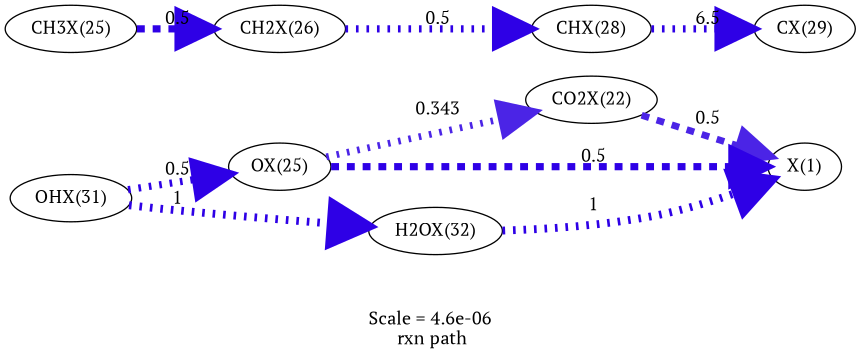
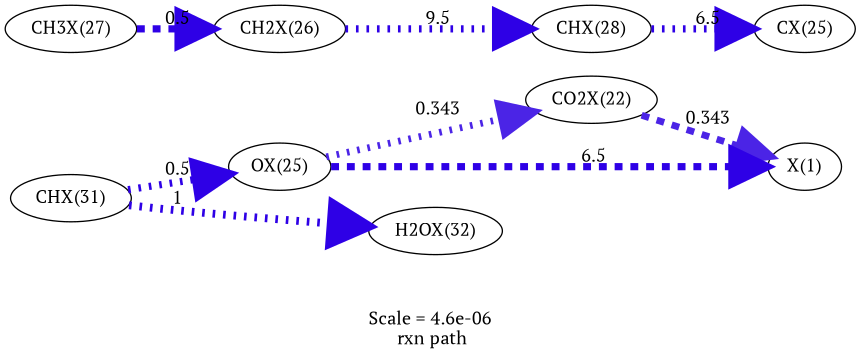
  digraph {
    fontname="PT Serif"
    label="Scale = 4.6e-06\l rxn path"
    rankdir=LR
    node [fontname="PT Serif"]
    edge [arrowsize=2.74 color="0.7, 1, 0.9" fontname="PT Serif" penwidth=5.48 style=dotted]
    n1 [label="CO2X(22)"]
    n2 [label="X(1)"]
    n3 [label="OX(25)"]
-   n4 [label="OHX(31)"]
+   n4 [label="CHX(31)"]
    n5 [label="H2OX(32)"]
-   n6 [label="CX(29)"]
-   n7 [label="CH3X(25)"]
+   n6 [label="CX(25)"]
+   n7 [label="CH3X(27)"]
    n8 [label="CH2X(26)"]
    n9 [label="CHX(28)"]
-   n1 -> n2 [arrowsize=2.6 color="0.7, 0.843, 0.9" label=" 0.5" penwidth=5.19 style=dashed]
+   n1 -> n2 [arrowsize=2.6 color="0.7, 0.843, 0.9" label=" 0.343" penwidth=5.19 style=dashed]
    n3 -> n1 [arrowsize=2.6 color="0.7, 0.843, 0.9" label=" 0.343" penwidth=5.19]
-   n3 -> n2 [label=" 0.5" style=dashed]
+   n3 -> n2 [label=" 6.5" style=dashed]
    n4 -> n3 [label=" 0.5"]
    n4 -> n5 [arrowsize=3 color="0.7, 1.5, 0.9" label=" 1" penwidth=6]
-   n5 -> n2 [arrowsize=3 color="0.7, 1.5, 0.9" label=" 1" penwidth=6]
    n7 -> n8 [label=" 0.5" style=dashed]
-   n8 -> n9 [label=" 0.5"]
+   n8 -> n9 [label=" 9.5"]
    n9 -> n6 [label=" 6.5"]
  }
